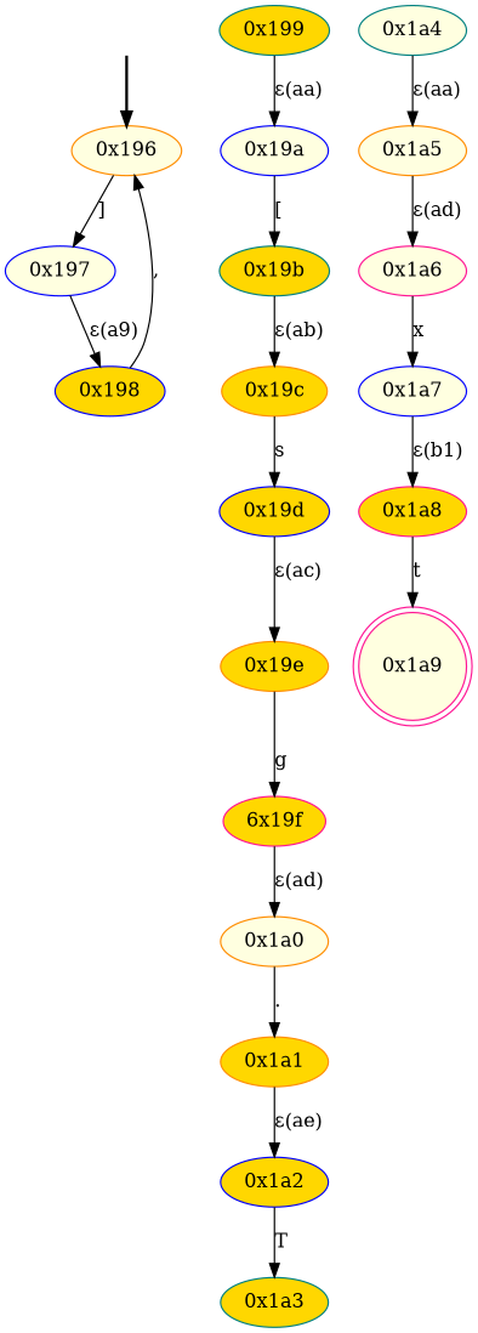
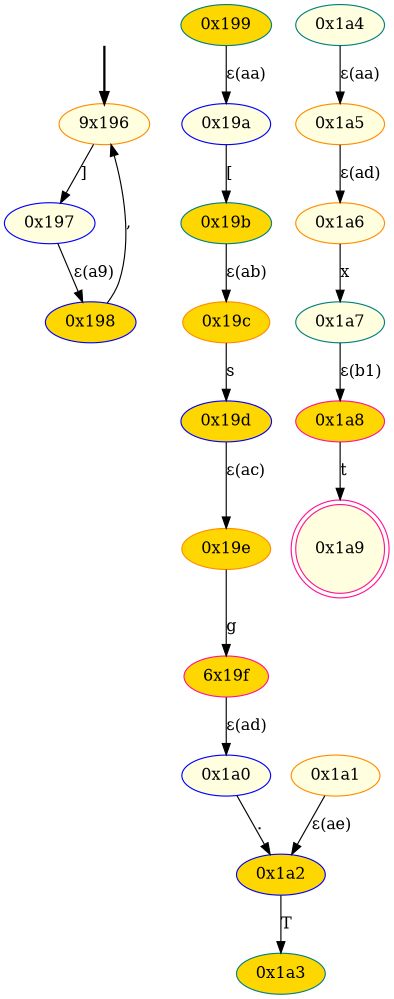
  digraph {
    fontname="DejaVu Serif"
    node [fontname="DejaVu Serif" style=filled color=darkorange fillcolor=lightyellow]
    edge [fontname="DejaVu Serif"]
    fake [style=invisible color="" fillcolor=""]
-   "0x196" [root=true]
+   "0x196" [root=true label="9x196"]
    "0x197" [color=blue]
    "0x198" [color=blue fillcolor=gold]
    "0x199" [color=teal fillcolor=gold]
    "0x19a" [color=blue]
    "0x19b" [color=teal fillcolor=gold]
    "0x19c" [fillcolor=gold]
    "0x19d" [color=blue fillcolor=gold]
    "0x19e" [fillcolor=gold]
    n11 [color=deeppink fillcolor=gold label="6x19f"]
-   "0x1a0"
-   "0x1a1" [fillcolor=gold]
+   "0x1a0" [color=blue]
+   "0x1a1"
    "0x1a2" [color=blue fillcolor=gold]
    "0x1a3" [color=teal fillcolor=gold]
    "0x1a4" [color=teal]
    "0x1a5"
-   "0x1a6" [color=deeppink]
-   "0x1a7" [color=blue]
+   "0x1a6"
+   "0x1a7" [color=teal]
    "0x1a8" [color=deeppink fillcolor=gold]
    "0x1a9" [color=deeppink shape=doublecircle]
    fake -> "0x196" [style=bold]
    "0x196" -> "0x197" [label="]"]
    "0x197" -> "0x198" [label="ε(a9)"]
    "0x198" -> "0x196" [label=","]
    "0x199" -> "0x19a" [label="ε(aa)"]
    "0x19a" -> "0x19b" [label="["]
    "0x19b" -> "0x19c" [label="ε(ab)"]
    "0x19c" -> "0x19d" [label=s]
    "0x19d" -> "0x19e" [label="ε(ac)"]
    "0x19e" -> n11 [label=g]
    n11 -> "0x1a0" [label="ε(ad)"]
-   "0x1a0" -> "0x1a1" [label="."]
+   "0x1a0" -> "0x1a2" [label="."]
    "0x1a1" -> "0x1a2" [label="ε(ae)"]
    "0x1a2" -> "0x1a3" [label=T]
    "0x1a4" -> "0x1a5" [label="ε(aa)"]
    "0x1a5" -> "0x1a6" [label="ε(ad)"]
    "0x1a6" -> "0x1a7" [label=x]
    "0x1a7" -> "0x1a8" [label="ε(b1)"]
    "0x1a8" -> "0x1a9" [label=t]
  }
